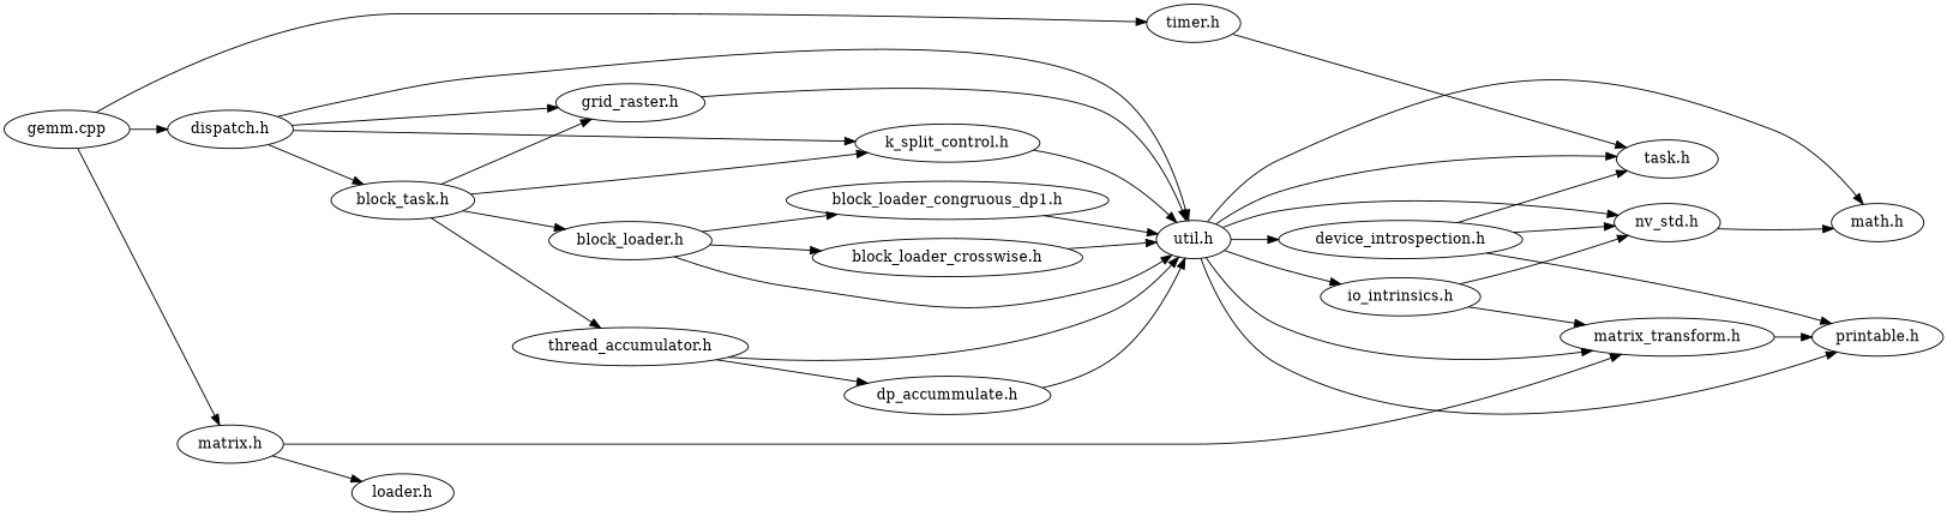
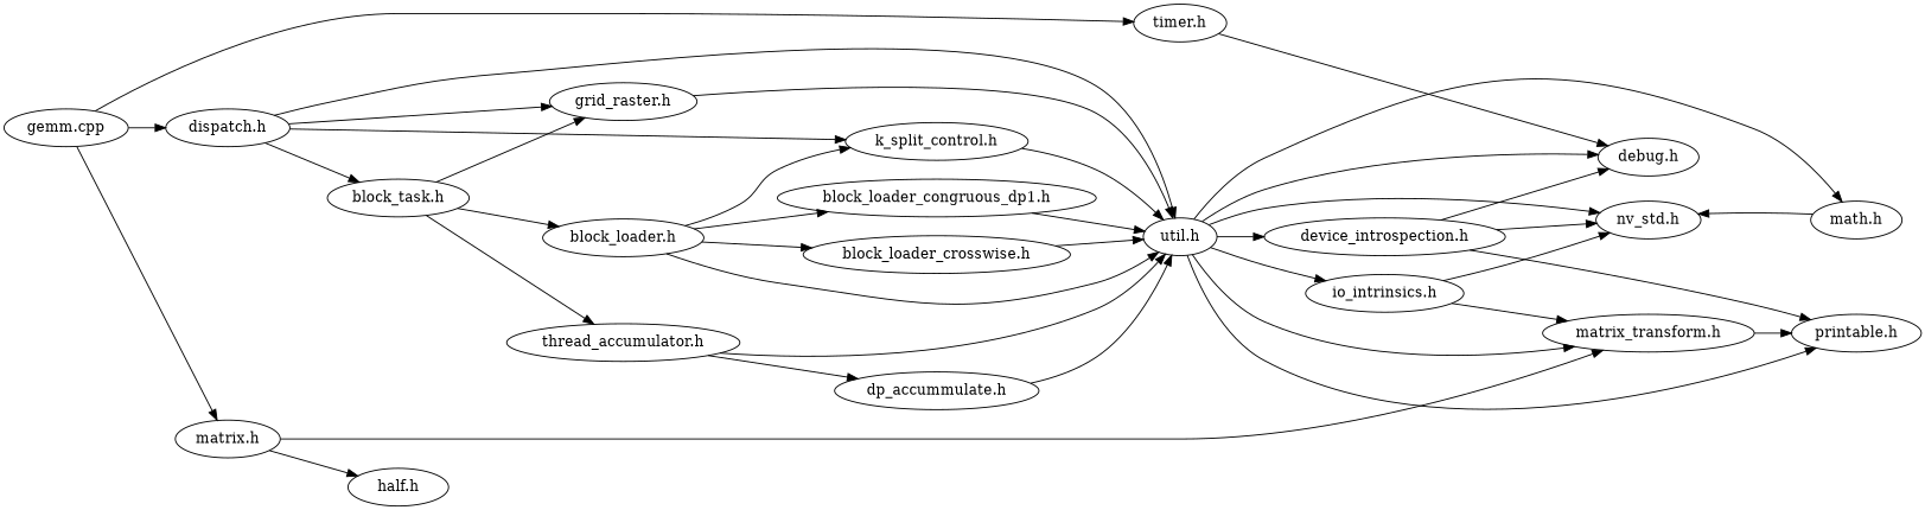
  digraph {
    clusterrank=local
    fontname=Helvetica
    fontsize=16
    rankdir=LR
    "thread_accumulator.h"
    "util.h"
    "dp_accummulate.h"
-   "debug.h" [label="task.h"]
+   "debug.h"
    "device_introspection.h"
    "nv_std.h"
    "matrix_transform.h"
    "printable.h"
    "math.h"
    "io_intrinsics.h"
    "matrix.h"
-   "half.h" [label="loader.h"]
+   "half.h"
    "dispatch.h"
    "block_task.h"
    "k_split_control.h"
    "grid_raster.h"
    "block_loader.h"
    "block_loader_congruous_dp1.h"
    "block_loader_crosswise.h"
    "gemm.cpp"
    "timer.h"
    "thread_accumulator.h" -> "util.h"
    "thread_accumulator.h" -> "dp_accummulate.h"
    "util.h" -> "debug.h"
    "util.h" -> "device_introspection.h"
    "util.h" -> "nv_std.h"
    "util.h" -> "matrix_transform.h"
    "util.h" -> "printable.h"
    "util.h" -> "math.h"
    "util.h" -> "io_intrinsics.h"
    "dp_accummulate.h" -> "util.h"
    "device_introspection.h" -> "debug.h"
    "device_introspection.h" -> "nv_std.h"
    "device_introspection.h" -> "printable.h"
    "matrix_transform.h" -> "printable.h"
-   "nv_std.h" -> "math.h"
+   "math.h" -> "nv_std.h"
    "io_intrinsics.h" -> "nv_std.h"
    "io_intrinsics.h" -> "matrix_transform.h"
    "matrix.h" -> "matrix_transform.h"
    "matrix.h" -> "half.h"
    "dispatch.h" -> "util.h"
    "dispatch.h" -> "block_task.h"
    "dispatch.h" -> "k_split_control.h"
    "dispatch.h" -> "grid_raster.h"
    "block_task.h" -> "thread_accumulator.h"
-   "block_task.h" -> "k_split_control.h"
+   "block_loader.h" -> "k_split_control.h"
    "block_task.h" -> "grid_raster.h"
    "block_task.h" -> "block_loader.h"
    "k_split_control.h" -> "util.h"
    "grid_raster.h" -> "util.h"
    "block_loader.h" -> "util.h"
    "block_loader.h" -> "block_loader_congruous_dp1.h"
    "block_loader.h" -> "block_loader_crosswise.h"
    "block_loader_congruous_dp1.h" -> "util.h"
    "block_loader_crosswise.h" -> "util.h"
    "gemm.cpp" -> "matrix.h"
    "gemm.cpp" -> "dispatch.h"
    "gemm.cpp" -> "timer.h"
    "timer.h" -> "debug.h"
  }
